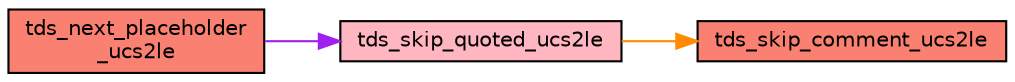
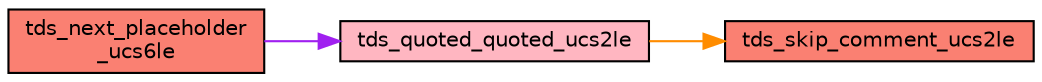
  digraph {
    rankdir=LR
    node [color=black fillcolor=salmon fontname=Helvetica fontsize=10 shape=record style=filled]
    edge [fontname=Helvetica fontsize=10 labelfontname=Helvetica labelfontsize=10 style=solid]
-   n1 [fontcolor=black height=0.2 label="tds_next_placeholder\l_ucs2le" width=0.4]
-   n2 [fillcolor=lightpink height=0.2 label=tds_skip_quoted_ucs2le width=0.4]
+   n1 [fontcolor=black height=0.2 label="tds_next_placeholder\l_ucs6le" width=0.4]
+   n2 [fillcolor=lightpink height=0.2 label=tds_quoted_quoted_ucs2le width=0.4]
    n3 [height=0.2 label=tds_skip_comment_ucs2le width=0.4]
    n1 -> n2 [color=purple]
    n2 -> n3 [color=darkorange]
  }
